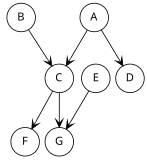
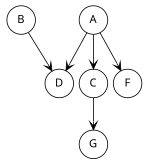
  digraph {
    fontname="Noto Sans"
    nodesep=0.1
    node [fontname="Noto Sans" shape=circle]
    edge [arrowhead=vee fontname="Noto Sans"]
    B [group=B]
    _B [group=B style=invis width=0]
    D
    A
    C
    F
    G
-   E [group=E]
    _E [group=E style=invis width=0]
    B -> _B [style=invis]
-   B -> C
+   B -> D
    A -> D
    A -> C
-   C -> F
+   A -> F
    C -> G
-   E -> G
-   E -> _E [style=invis]
  }
